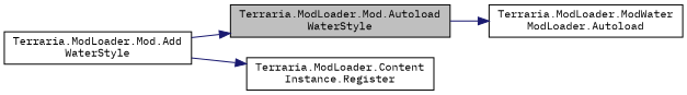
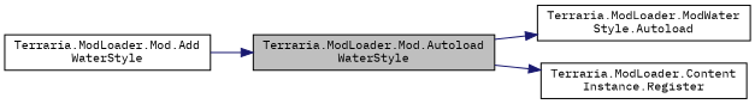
  digraph {
    fontname="IBM Plex Mono"
    rankdir=LR
    node [color=black fillcolor=white fontname="IBM Plex Mono" fontsize=10 shape=record style=filled]
    edge [color=midnightblue fontname="IBM Plex Mono" fontsize=10 labelfontname=Helvetica labelfontsize=10 style=solid]
    n1 [fillcolor=grey75 fontcolor=black height=0.2 label="Terraria.ModLoader.Mod.Autoload\lWaterStyle" width=0.4]
-   n2 [height=0.2 label="Terraria.ModLoader.ModWater\lModLoader.Autoload" width=0.4]
+   n2 [height=0.2 label="Terraria.ModLoader.ModWater\lStyle.Autoload" width=0.4]
    n3 [height=0.2 label="Terraria.ModLoader.Mod.Add\lWaterStyle" width=0.4]
    n4 [height=0.2 label="Terraria.ModLoader.Content\lInstance.Register" width=0.4]
    n1 -> n2
    n3 -> n1
-   n3 -> n4
+   n1 -> n4
  }
